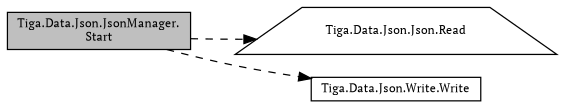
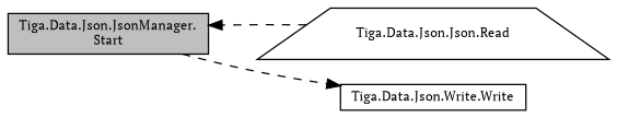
  digraph {
    fontname="PT Serif"
    rankdir=LR
    node [color=black fillcolor=white fontname="PT Serif" fontsize=10 shape=box style=filled]
    edge [color=black fontname="PT Serif" fontsize=10 labelfontname=Helvetica labelfontsize=10 style=dashed]
    n1 [fillcolor=grey75 fontcolor=black height=0.2 label="Tiga.Data.Json.JsonManager.\lStart" width=0.4]
    n2 [height=0.2 label="Tiga.Data.Json.Json.Read" shape=trapezium width=0.4]
    n3 [height=0.2 label="Tiga.Data.Json.Write.Write" width=0.4]
-   n1 -> n2
+   n2 -> n1
    n1 -> n3
  }
